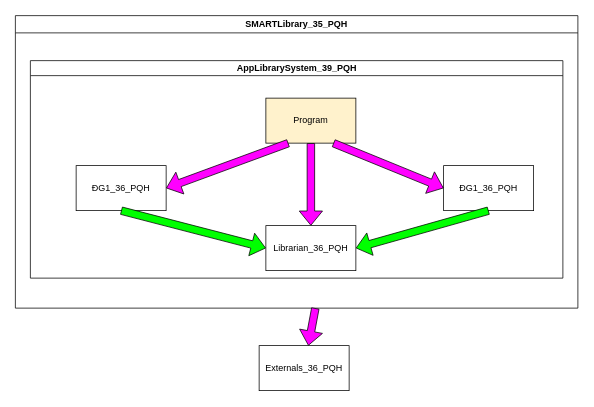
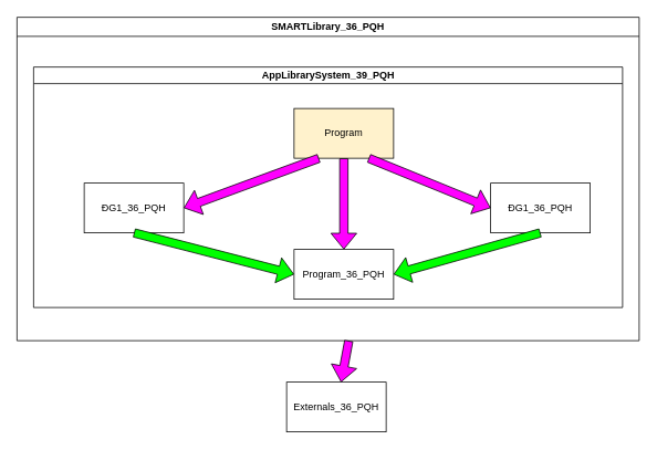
  <mxCell id="0" />
  <mxCell id="1" parent="0" />
- <mxCell id="2" value="SMARTLibrary_35_PQH" style="swimlane;whiteSpace=wrap;html=1;" vertex="1" parent="1"><mxGeometry x="20" y="20" width="750" height="390" as="geometry" /></mxCell>
+ <mxCell id="2" value="SMARTLibrary_36_PQH" style="swimlane;whiteSpace=wrap;html=1;" vertex="1" parent="1"><mxGeometry x="20" y="20" width="750" height="390" as="geometry" /></mxCell>
  <mxCell id="3" value="AppLibrarySystem_39_PQH" style="swimlane;html=1;startSize=20;horizontal=1;containerType=tree;glass=0;" parent="2" vertex="1"><mxGeometry x="20" y="60" width="710" height="290" as="geometry" /></mxCell>
  <mxCell id="4" style="edgeStyle=orthogonalEdgeStyle;rounded=0;orthogonalLoop=1;jettySize=auto;html=1;shape=flexArrow;fillColor=#FF00FF;" edge="1" parent="3" source="5" target="8"><mxGeometry relative="1" as="geometry" /></mxCell>
  <mxCell id="5" value="Program" style="rounded=0;whiteSpace=wrap;html=1;fillColor=#fff2cc;" vertex="1" parent="3"><mxGeometry x="314" y="50" width="120" height="60" as="geometry" /></mxCell>
  <mxCell id="6" value="ĐG1_36_PQH" style="rounded=0;whiteSpace=wrap;html=1;" vertex="1" parent="3"><mxGeometry x="61" y="140" width="120" height="60" as="geometry" /></mxCell>
  <mxCell id="7" value="ĐG1_36_PQH" style="rounded=0;whiteSpace=wrap;html=1;" vertex="1" parent="3"><mxGeometry x="551" y="140" width="120" height="60" as="geometry" /></mxCell>
- <mxCell id="8" value="Librarian_36_PQH" style="rounded=0;whiteSpace=wrap;html=1;" vertex="1" parent="3"><mxGeometry x="314" y="220" width="120" height="60" as="geometry" /></mxCell>
+ <mxCell id="8" value="Program_36_PQH" style="rounded=0;whiteSpace=wrap;html=1;" vertex="1" parent="3"><mxGeometry x="314" y="220" width="120" height="60" as="geometry" /></mxCell>
  <mxCell id="9" value="" style="endArrow=classic;html=1;rounded=0;entryX=1;entryY=0.5;entryDx=0;entryDy=0;fillColor=#FF00FF;shape=flexArrow;" edge="1" parent="3"><mxGeometry width="50" height="50" relative="1" as="geometry"><mxPoint x="344" y="110" as="sourcePoint" /><mxPoint x="181" y="170" as="targetPoint" /></mxGeometry></mxCell>
  <mxCell id="10" value="" style="endArrow=classic;html=1;rounded=0;exitX=0.75;exitY=1;exitDx=0;exitDy=0;entryX=0;entryY=0.5;entryDx=0;entryDy=0;shape=flexArrow;fillColor=#FF00FF;" edge="1" parent="3" source="5" target="7"><mxGeometry width="50" height="50" relative="1" as="geometry"><mxPoint x="464" y="140" as="sourcePoint" /><mxPoint x="320" y="200" as="targetPoint" /></mxGeometry></mxCell>
  <mxCell id="11" value="" style="endArrow=classic;html=1;rounded=0;exitX=0.5;exitY=1;exitDx=0;exitDy=0;entryX=0;entryY=0.5;entryDx=0;entryDy=0;shape=flexArrow;fillColor=#00FF00;" edge="1" parent="3" source="6" target="8"><mxGeometry width="50" height="50" relative="1" as="geometry"><mxPoint x="131" y="210" as="sourcePoint" /><mxPoint x="278" y="270" as="targetPoint" /></mxGeometry></mxCell>
  <mxCell id="12" value="" style="endArrow=classic;html=1;rounded=0;exitX=0.5;exitY=1;exitDx=0;exitDy=0;entryX=1;entryY=0.5;entryDx=0;entryDy=0;shape=flexArrow;fillColor=#00FF00;" edge="1" parent="3" source="7" target="8"><mxGeometry width="50" height="50" relative="1" as="geometry"><mxPoint x="410" y="240" as="sourcePoint" /><mxPoint x="460" y="190" as="targetPoint" /></mxGeometry></mxCell>
  <mxCell id="13" value="" style="endArrow=classic;html=1;rounded=0;shape=flexArrow;fillColor=#FF00FF;" edge="1" parent="1" target="14"><mxGeometry width="50" height="50" relative="1" as="geometry"><mxPoint x="420" y="410" as="sourcePoint" /><mxPoint x="420" y="480" as="targetPoint" /></mxGeometry></mxCell>
  <mxCell id="14" value="Externals_36_PQH" style="rounded=0;whiteSpace=wrap;html=1;" vertex="1" parent="1"><mxGeometry x="345" y="460" width="120" height="60" as="geometry" /></mxCell>
